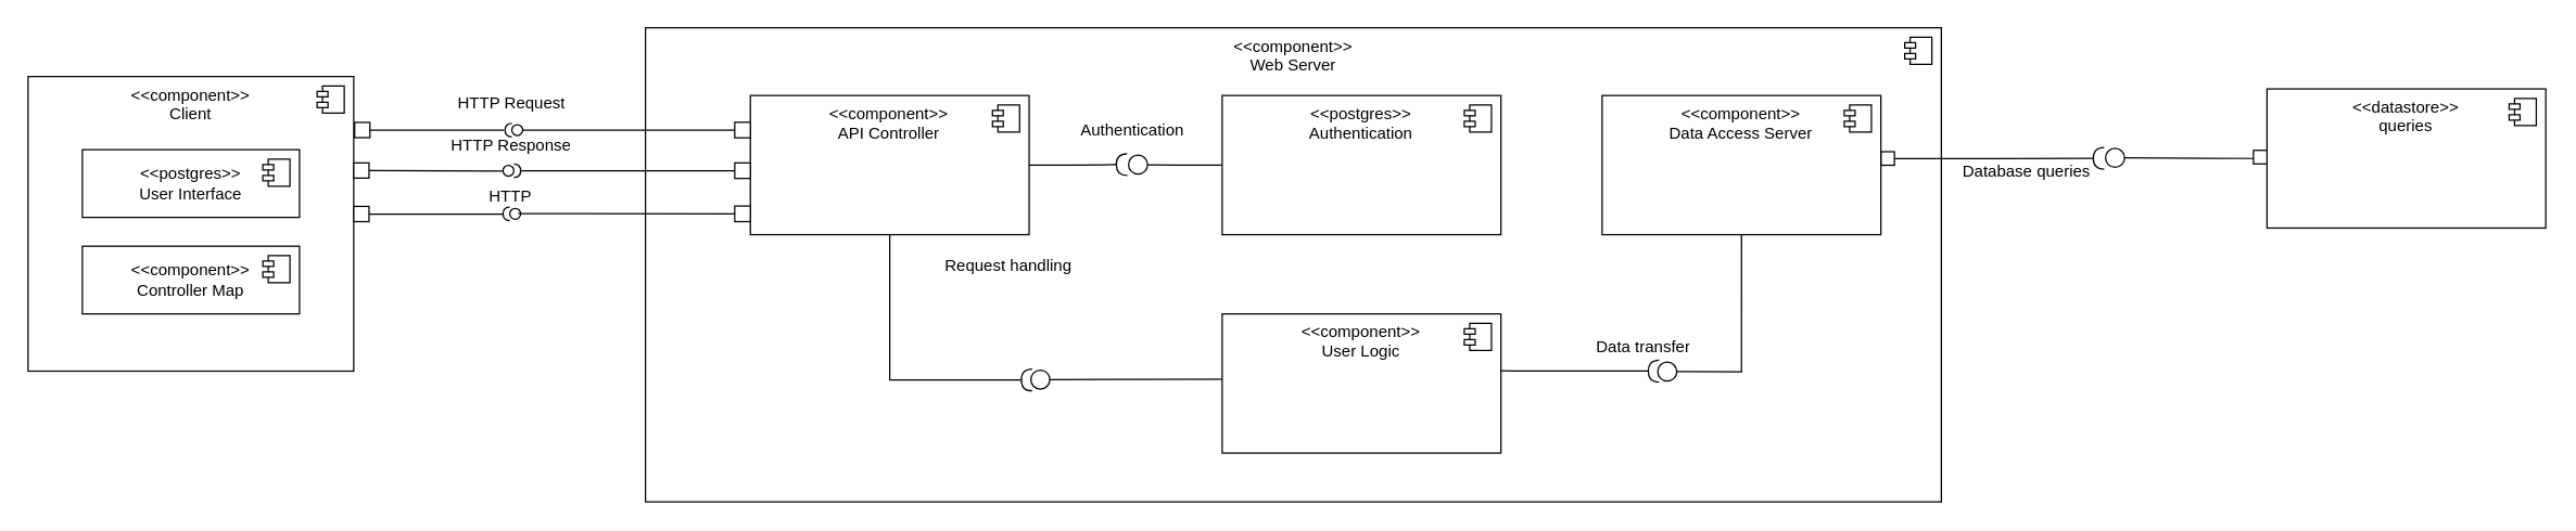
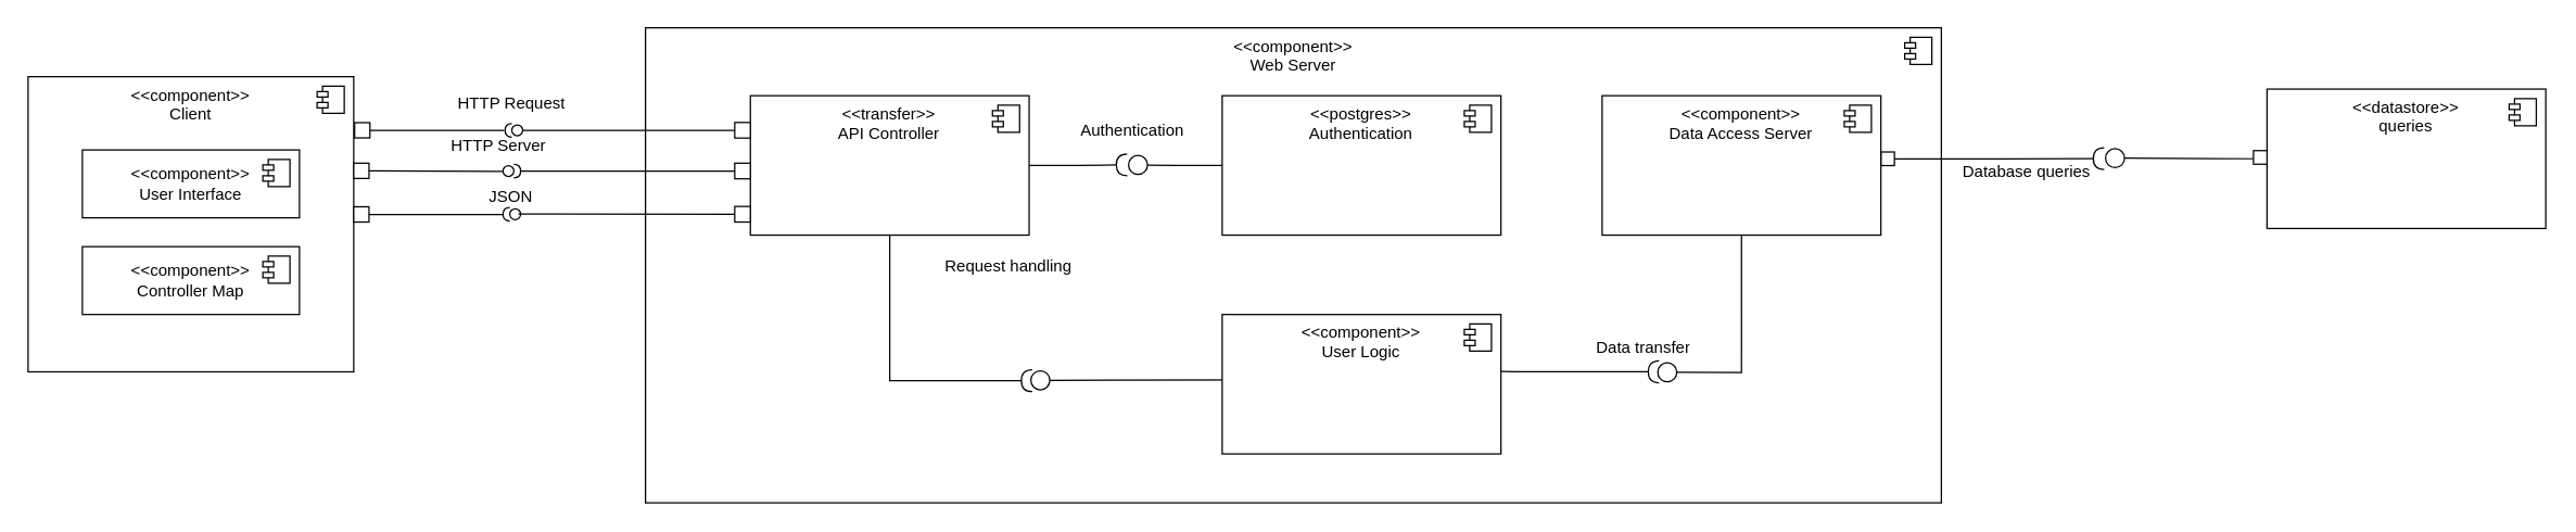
  <mxCell id="0" />
  <mxCell id="1" parent="0" />
  <mxCell id="2" value="&amp;lt;&amp;lt;component&amp;gt;&amp;gt;&lt;br&gt;Client" style="html=1;dropTarget=0;whiteSpace=wrap;verticalAlign=top;" parent="1" vertex="1"><mxGeometry x="20" y="56" width="240" height="217.5" as="geometry" /></mxCell>
  <mxCell id="3" value="" style="shape=module;jettyWidth=8;jettyHeight=4;" parent="2" vertex="1"><mxGeometry x="1" width="20" height="20" relative="1" as="geometry"><mxPoint x="-27" y="7" as="offset" /></mxGeometry></mxCell>
- <mxCell id="4" value="&amp;lt;&amp;lt;postgres&amp;gt;&amp;gt;&lt;br&gt;User Interface" style="html=1;dropTarget=0;whiteSpace=wrap;" parent="1" vertex="1"><mxGeometry x="60" y="110" width="160" height="50" as="geometry" /></mxCell>
+ <mxCell id="4" value="&amp;lt;&amp;lt;component&amp;gt;&amp;gt;&lt;br&gt;User Interface" style="html=1;dropTarget=0;whiteSpace=wrap;" parent="1" vertex="1"><mxGeometry x="60" y="110" width="160" height="50" as="geometry" /></mxCell>
  <mxCell id="5" value="" style="shape=module;jettyWidth=8;jettyHeight=4;" parent="4" vertex="1"><mxGeometry x="1" width="20" height="20" relative="1" as="geometry"><mxPoint x="-27" y="7" as="offset" /></mxGeometry></mxCell>
  <mxCell id="6" value="&amp;lt;&amp;lt;component&amp;gt;&amp;gt;&lt;br&gt;Web Server" style="html=1;dropTarget=0;whiteSpace=wrap;verticalAlign=top;" parent="1" vertex="1"><mxGeometry x="475" y="20" width="955" height="350" as="geometry" /></mxCell>
  <mxCell id="7" value="" style="shape=module;jettyWidth=8;jettyHeight=4;" parent="6" vertex="1"><mxGeometry x="1" width="20" height="20" relative="1" as="geometry"><mxPoint x="-27" y="7" as="offset" /></mxGeometry></mxCell>
  <mxCell id="8" style="edgeStyle=orthogonalEdgeStyle;rounded=0;orthogonalLoop=1;jettySize=auto;html=1;exitX=1;exitY=0.5;exitDx=0;exitDy=0;endArrow=halfCircle;endFill=0;" edge="1" parent="1" source="10"><mxGeometry relative="1" as="geometry"><mxPoint x="830" y="121" as="targetPoint" /><Array as="points"><mxPoint x="794" y="121" /><mxPoint x="830" y="121" /></Array></mxGeometry></mxCell>
  <mxCell id="9" style="edgeStyle=orthogonalEdgeStyle;rounded=0;orthogonalLoop=1;jettySize=auto;html=1;exitX=0.5;exitY=1;exitDx=0;exitDy=0;endArrow=halfCircle;endFill=0;" edge="1" parent="1" source="10"><mxGeometry relative="1" as="geometry"><mxPoint x="760" y="280" as="targetPoint" /><Array as="points"><mxPoint x="655" y="280" /></Array></mxGeometry></mxCell>
- <mxCell id="10" value="&amp;lt;&amp;lt;component&amp;gt;&amp;gt;&lt;div&gt;API Controller&lt;/div&gt;" style="html=1;dropTarget=0;whiteSpace=wrap;verticalAlign=top;" parent="1" vertex="1"><mxGeometry x="552.28" y="70.03" width="205.44" height="102.72" as="geometry" /></mxCell>
+ <mxCell id="10" value="&amp;lt;&amp;lt;transfer&amp;gt;&amp;gt;&lt;div&gt;API Controller&lt;/div&gt;" style="html=1;dropTarget=0;whiteSpace=wrap;verticalAlign=top;" parent="1" vertex="1"><mxGeometry x="552.28" y="70.03" width="205.44" height="102.72" as="geometry" /></mxCell>
  <mxCell id="11" value="" style="shape=module;jettyWidth=8;jettyHeight=4;" parent="10" vertex="1"><mxGeometry x="1" width="20" height="20" relative="1" as="geometry"><mxPoint x="-27" y="7" as="offset" /></mxGeometry></mxCell>
  <mxCell id="12" value="&amp;lt;&amp;lt;component&amp;gt;&amp;gt;&lt;br&gt;Controller Map" style="html=1;dropTarget=0;whiteSpace=wrap;" vertex="1" parent="1"><mxGeometry x="60" y="181.25" width="160" height="50" as="geometry" /></mxCell>
  <mxCell id="13" value="" style="shape=module;jettyWidth=8;jettyHeight=4;" vertex="1" parent="12"><mxGeometry x="1" width="20" height="20" relative="1" as="geometry"><mxPoint x="-27" y="7" as="offset" /></mxGeometry></mxCell>
  <mxCell id="14" style="edgeStyle=orthogonalEdgeStyle;rounded=0;orthogonalLoop=1;jettySize=auto;html=1;exitX=1;exitY=0.5;exitDx=0;exitDy=0;endArrow=halfCircle;endFill=0;" edge="1" parent="1" source="15"><mxGeometry relative="1" as="geometry"><mxPoint x="1550" y="116.4" as="targetPoint" /></mxGeometry></mxCell>
  <mxCell id="15" value="" style="fontStyle=0;labelPosition=right;verticalLabelPosition=middle;align=left;verticalAlign=middle;spacingLeft=2;" vertex="1" parent="1"><mxGeometry x="1385.44" y="111.5" width="10" height="10" as="geometry" /></mxCell>
- <mxCell id="16" value="HTTP" style="text;strokeColor=none;fillColor=none;align=left;verticalAlign=middle;spacingLeft=4;spacingRight=4;overflow=hidden;points=[[0,0.5],[1,0.5]];portConstraint=eastwest;rotatable=0;whiteSpace=wrap;html=1;" vertex="1" parent="1"><mxGeometry x="354" y="129.5" width="42.75" height="30" as="geometry" /></mxCell>
+ <mxCell id="16" value="JSON" style="text;strokeColor=none;fillColor=none;align=left;verticalAlign=middle;spacingLeft=4;spacingRight=4;overflow=hidden;points=[[0,0.5],[1,0.5]];portConstraint=eastwest;rotatable=0;whiteSpace=wrap;html=1;" vertex="1" parent="1"><mxGeometry x="354" y="129.5" width="42.75" height="30" as="geometry" /></mxCell>
  <mxCell id="17" value="" style="html=1;rounded=0;" vertex="1" parent="1"><mxGeometry x="260" y="151.87" width="11.25" height="11.25" as="geometry" /></mxCell>
  <mxCell id="18" value="" style="endArrow=none;html=1;rounded=0;align=center;verticalAlign=top;endFill=0;labelBackgroundColor=none;endSize=2;" edge="1" parent="1"><mxGeometry relative="1" as="geometry"><mxPoint x="370.093" y="157.62" as="targetPoint" /><mxPoint x="271.25" y="157.502" as="sourcePoint" /></mxGeometry></mxCell>
  <mxCell id="19" value="" style="html=1;rounded=0;" vertex="1" parent="1"><mxGeometry x="540.78" y="151.62" width="11.5" height="11.5" as="geometry" /></mxCell>
  <mxCell id="20" value="" style="ellipse;html=1;fontSize=11;align=center;fillColor=none;points=[];aspect=fixed;resizable=0;verticalAlign=bottom;labelPosition=center;verticalLabelPosition=top;flipH=1;" vertex="1" parent="1"><mxGeometry x="375" y="153.37" width="8" height="8" as="geometry" /></mxCell>
  <mxCell id="21" value="" style="endArrow=none;html=1;rounded=0;align=center;verticalAlign=top;endFill=0;labelBackgroundColor=none;endSize=2;entryX=0.639;entryY=0.923;entryDx=0;entryDy=0;entryPerimeter=0;" edge="1" parent="1" source="19" target="16"><mxGeometry relative="1" as="geometry"><mxPoint x="420" y="160" as="targetPoint" /><mxPoint x="489" y="223.75" as="sourcePoint" /></mxGeometry></mxCell>
  <mxCell id="22" value="" style="shape=requiredInterface;html=1;fontSize=11;align=center;fillColor=none;points=[];aspect=fixed;resizable=0;verticalAlign=bottom;labelPosition=center;verticalLabelPosition=top;flipH=1;flipV=0;" vertex="1" parent="1"><mxGeometry x="370" y="152.37" width="5" height="10" as="geometry" /></mxCell>
- <mxCell id="23" value="HTTP Response" style="text;strokeColor=none;fillColor=none;align=left;verticalAlign=middle;spacingLeft=4;spacingRight=4;overflow=hidden;points=[[0,0.5],[1,0.5]];portConstraint=eastwest;rotatable=0;whiteSpace=wrap;html=1;" vertex="1" parent="1"><mxGeometry x="325.63" y="91.5" width="99.5" height="30" as="geometry" /></mxCell>
+ <mxCell id="23" value="HTTP Server" style="text;strokeColor=none;fillColor=none;align=left;verticalAlign=middle;spacingLeft=4;spacingRight=4;overflow=hidden;points=[[0,0.5],[1,0.5]];portConstraint=eastwest;rotatable=0;whiteSpace=wrap;html=1;" vertex="1" parent="1"><mxGeometry x="325.63" y="91.5" width="99.5" height="30" as="geometry" /></mxCell>
  <mxCell id="24" value="" style="html=1;rounded=0;" vertex="1" parent="1"><mxGeometry x="260" y="119.75" width="11.25" height="11.25" as="geometry" /></mxCell>
  <mxCell id="25" value="" style="endArrow=none;html=1;rounded=0;align=center;verticalAlign=top;endFill=0;labelBackgroundColor=none;endSize=2;entryX=1.029;entryY=0.531;entryDx=0;entryDy=0;entryPerimeter=0;exitX=1;exitY=0.5;exitDx=0;exitDy=0;" edge="1" parent="1" source="24" target="27"><mxGeometry relative="1" as="geometry"><mxPoint x="372.132" y="128.182" as="targetPoint" /><mxPoint x="271.25" y="136.202" as="sourcePoint" /></mxGeometry></mxCell>
  <mxCell id="26" value="" style="html=1;rounded=0;" vertex="1" parent="1"><mxGeometry x="540.78" y="119.75" width="11.5" height="11.5" as="geometry" /></mxCell>
  <mxCell id="27" value="" style="ellipse;html=1;fontSize=11;align=center;fillColor=none;points=[];aspect=fixed;resizable=0;verticalAlign=bottom;labelPosition=center;verticalLabelPosition=top;flipH=1;" vertex="1" parent="1"><mxGeometry x="370" y="121.5" width="8" height="8" as="geometry" /></mxCell>
  <mxCell id="28" value="" style="endArrow=none;html=1;rounded=0;align=center;verticalAlign=top;endFill=0;labelBackgroundColor=none;endSize=2;" edge="1" parent="1" source="26" target="29"><mxGeometry relative="1" as="geometry"><mxPoint x="381.5" y="168.25" as="targetPoint" /><mxPoint x="489" y="168" as="sourcePoint" /></mxGeometry></mxCell>
  <mxCell id="29" value="" style="shape=requiredInterface;html=1;fontSize=11;align=center;fillColor=none;points=[];aspect=fixed;resizable=0;verticalAlign=bottom;labelPosition=center;verticalLabelPosition=top;flipH=0;flipV=1;" vertex="1" parent="1"><mxGeometry x="378" y="120.5" width="5" height="10" as="geometry" /></mxCell>
  <mxCell id="30" value="HTTP Request" style="text;strokeColor=none;fillColor=none;align=left;verticalAlign=middle;spacingLeft=4;spacingRight=4;overflow=hidden;points=[[0,0.5],[1,0.5]];portConstraint=eastwest;rotatable=0;whiteSpace=wrap;html=1;" parent="1" vertex="1"><mxGeometry x="331.25" y="60.5" width="90" height="30" as="geometry" /></mxCell>
  <mxCell id="31" value="" style="html=1;rounded=0;" vertex="1" parent="1"><mxGeometry x="260.66" y="89.88" width="11.25" height="11.25" as="geometry" /></mxCell>
  <mxCell id="32" value="" style="endArrow=none;html=1;rounded=0;align=center;verticalAlign=top;endFill=0;labelBackgroundColor=none;endSize=2;" edge="1" source="31" parent="1"><mxGeometry relative="1" as="geometry"><mxPoint x="370.753" y="95.63" as="targetPoint" /></mxGeometry></mxCell>
  <mxCell id="33" value="" style="shape=requiredInterface;html=1;fontSize=11;align=center;fillColor=none;points=[];aspect=fixed;resizable=0;verticalAlign=bottom;labelPosition=center;verticalLabelPosition=top;flipH=1;" vertex="1" parent="1"><mxGeometry x="371.5" y="90.5" width="5" height="10" as="geometry" /></mxCell>
  <mxCell id="34" value="" style="html=1;rounded=0;" vertex="1" parent="1"><mxGeometry x="540.78" y="89.75" width="11.5" height="11.5" as="geometry" /></mxCell>
  <mxCell id="35" value="" style="endArrow=none;html=1;rounded=0;align=center;verticalAlign=top;endFill=0;labelBackgroundColor=none;endSize=2;" edge="1" source="34" target="36" parent="1"><mxGeometry relative="1" as="geometry" /></mxCell>
  <mxCell id="36" value="" style="ellipse;html=1;fontSize=11;align=center;fillColor=none;points=[];aspect=fixed;resizable=0;verticalAlign=bottom;labelPosition=center;verticalLabelPosition=top;flipH=1;" vertex="1" parent="1"><mxGeometry x="376.5" y="91.5" width="8" height="8" as="geometry" /></mxCell>
  <mxCell id="37" style="edgeStyle=orthogonalEdgeStyle;rounded=0;orthogonalLoop=1;jettySize=auto;html=1;exitX=0;exitY=0.5;exitDx=0;exitDy=0;endArrow=circle;endFill=0;" edge="1" parent="1" source="38"><mxGeometry relative="1" as="geometry"><mxPoint x="900" y="112.39" as="sourcePoint" /><mxPoint x="830" y="121" as="targetPoint" /></mxGeometry></mxCell>
  <mxCell id="38" value="&amp;lt;&amp;lt;postgres&amp;gt;&amp;gt;&lt;div&gt;Authentication&lt;/div&gt;" style="html=1;dropTarget=0;whiteSpace=wrap;verticalAlign=top;" vertex="1" parent="1"><mxGeometry x="900" y="70.03" width="205.44" height="102.72" as="geometry" /></mxCell>
  <mxCell id="39" value="" style="shape=module;jettyWidth=8;jettyHeight=4;" vertex="1" parent="38"><mxGeometry x="1" width="20" height="20" relative="1" as="geometry"><mxPoint x="-27" y="7" as="offset" /></mxGeometry></mxCell>
  <mxCell id="40" style="edgeStyle=orthogonalEdgeStyle;rounded=0;orthogonalLoop=1;jettySize=auto;html=1;exitX=0;exitY=0.5;exitDx=0;exitDy=0;endArrow=circle;endFill=0;" edge="1" parent="1"><mxGeometry relative="1" as="geometry"><mxPoint x="968" y="279.36" as="sourcePoint" /><mxPoint x="758" y="279.75" as="targetPoint" /><Array as="points"><mxPoint x="948" y="279.75" /><mxPoint x="768" y="279.75" /></Array></mxGeometry></mxCell>
  <mxCell id="41" value="&amp;lt;&amp;lt;component&amp;gt;&amp;gt;&lt;div&gt;User Logic&lt;br&gt;&lt;/div&gt;" style="html=1;dropTarget=0;whiteSpace=wrap;verticalAlign=top;" vertex="1" parent="1"><mxGeometry x="900" y="231.25" width="205.44" height="102.72" as="geometry" /></mxCell>
  <mxCell id="42" value="" style="shape=module;jettyWidth=8;jettyHeight=4;" vertex="1" parent="41"><mxGeometry x="1" width="20" height="20" relative="1" as="geometry"><mxPoint x="-27" y="7" as="offset" /></mxGeometry></mxCell>
  <mxCell id="43" value="&amp;lt;&amp;lt;component&amp;gt;&amp;gt;&lt;div&gt;Data Access Server&lt;/div&gt;" style="html=1;dropTarget=0;whiteSpace=wrap;verticalAlign=top;" vertex="1" parent="1"><mxGeometry x="1180" y="70.03" width="205.44" height="102.72" as="geometry" /></mxCell>
  <mxCell id="44" value="" style="shape=module;jettyWidth=8;jettyHeight=4;" vertex="1" parent="43"><mxGeometry x="1" width="20" height="20" relative="1" as="geometry"><mxPoint x="-27" y="7" as="offset" /></mxGeometry></mxCell>
  <mxCell id="45" value="&lt;div style=&quot;text-align: center;&quot;&gt;Authentication&lt;br&gt;&lt;/div&gt;" style="text;strokeColor=none;fillColor=none;align=left;verticalAlign=middle;spacingLeft=4;spacingRight=4;overflow=hidden;points=[[0,0.5],[1,0.5]];portConstraint=eastwest;rotatable=0;whiteSpace=wrap;html=1;" vertex="1" parent="1"><mxGeometry x="790" y="80.5" width="90" height="30" as="geometry" /></mxCell>
  <mxCell id="46" style="edgeStyle=orthogonalEdgeStyle;rounded=0;orthogonalLoop=1;jettySize=auto;html=1;exitX=0.5;exitY=1;exitDx=0;exitDy=0;endArrow=circle;endFill=0;" edge="1" parent="1" source="43"><mxGeometry relative="1" as="geometry"><mxPoint x="1430" y="273.5" as="sourcePoint" /><mxPoint x="1220" y="273.89" as="targetPoint" /><Array as="points"><mxPoint x="1283" y="274" /></Array></mxGeometry></mxCell>
  <mxCell id="47" style="edgeStyle=orthogonalEdgeStyle;rounded=0;orthogonalLoop=1;jettySize=auto;html=1;exitX=0.998;exitY=0.409;exitDx=0;exitDy=0;endArrow=halfCircle;endFill=0;exitPerimeter=0;" edge="1" parent="1" source="41"><mxGeometry relative="1" as="geometry"><mxPoint x="1222" y="273.5" as="targetPoint" /><mxPoint x="1117" y="166.5" as="sourcePoint" /><Array as="points"><mxPoint x="1117" y="273" /></Array></mxGeometry></mxCell>
  <mxCell id="48" value="&lt;div style=&quot;text-align: center;&quot;&gt;Request handling&lt;/div&gt;" style="text;strokeColor=none;fillColor=none;align=left;verticalAlign=middle;spacingLeft=4;spacingRight=4;overflow=hidden;points=[[0,0.5],[1,0.5]];portConstraint=eastwest;rotatable=0;whiteSpace=wrap;html=1;" vertex="1" parent="1"><mxGeometry x="690" y="181.25" width="120" height="30" as="geometry" /></mxCell>
  <mxCell id="49" value="&lt;div style=&quot;text-align: center;&quot;&gt;Database queries&lt;/div&gt;" style="text;strokeColor=none;fillColor=none;align=left;verticalAlign=middle;spacingLeft=4;spacingRight=4;overflow=hidden;points=[[0,0.5],[1,0.5]];portConstraint=eastwest;rotatable=0;whiteSpace=wrap;html=1;" vertex="1" parent="1"><mxGeometry x="1440" y="111.25" width="110" height="30" as="geometry" /></mxCell>
  <mxCell id="50" value="&amp;lt;&amp;lt;datastore&amp;gt;&amp;gt;&lt;br&gt;queries" style="html=1;dropTarget=0;whiteSpace=wrap;verticalAlign=top;" vertex="1" parent="1"><mxGeometry x="1670" y="65.14" width="205.44" height="102.72" as="geometry" /></mxCell>
  <mxCell id="51" value="" style="shape=module;jettyWidth=8;jettyHeight=4;" vertex="1" parent="50"><mxGeometry x="1" width="20" height="20" relative="1" as="geometry"><mxPoint x="-27" y="7" as="offset" /></mxGeometry></mxCell>
  <mxCell id="52" style="edgeStyle=orthogonalEdgeStyle;rounded=0;orthogonalLoop=1;jettySize=auto;html=1;exitX=0;exitY=0.5;exitDx=0;exitDy=0;endArrow=circle;endFill=0;" edge="1" parent="1" source="50"><mxGeometry relative="1" as="geometry"><mxPoint x="1590" y="115.16" as="sourcePoint" /><mxPoint x="1550" y="116" as="targetPoint" /></mxGeometry></mxCell>
  <mxCell id="53" value="" style="fontStyle=0;labelPosition=right;verticalLabelPosition=middle;align=left;verticalAlign=middle;spacingLeft=2;" vertex="1" parent="1"><mxGeometry x="1660" y="110.5" width="10" height="10" as="geometry" /></mxCell>
  <mxCell id="54" value="&lt;div style=&quot;text-align: center;&quot;&gt;Data transfer&lt;/div&gt;" style="text;strokeColor=none;fillColor=none;align=left;verticalAlign=middle;spacingLeft=4;spacingRight=4;overflow=hidden;points=[[0,0.5],[1,0.5]];portConstraint=eastwest;rotatable=0;whiteSpace=wrap;html=1;" vertex="1" parent="1"><mxGeometry x="1170" y="241.25" width="110" height="30" as="geometry" /></mxCell>
